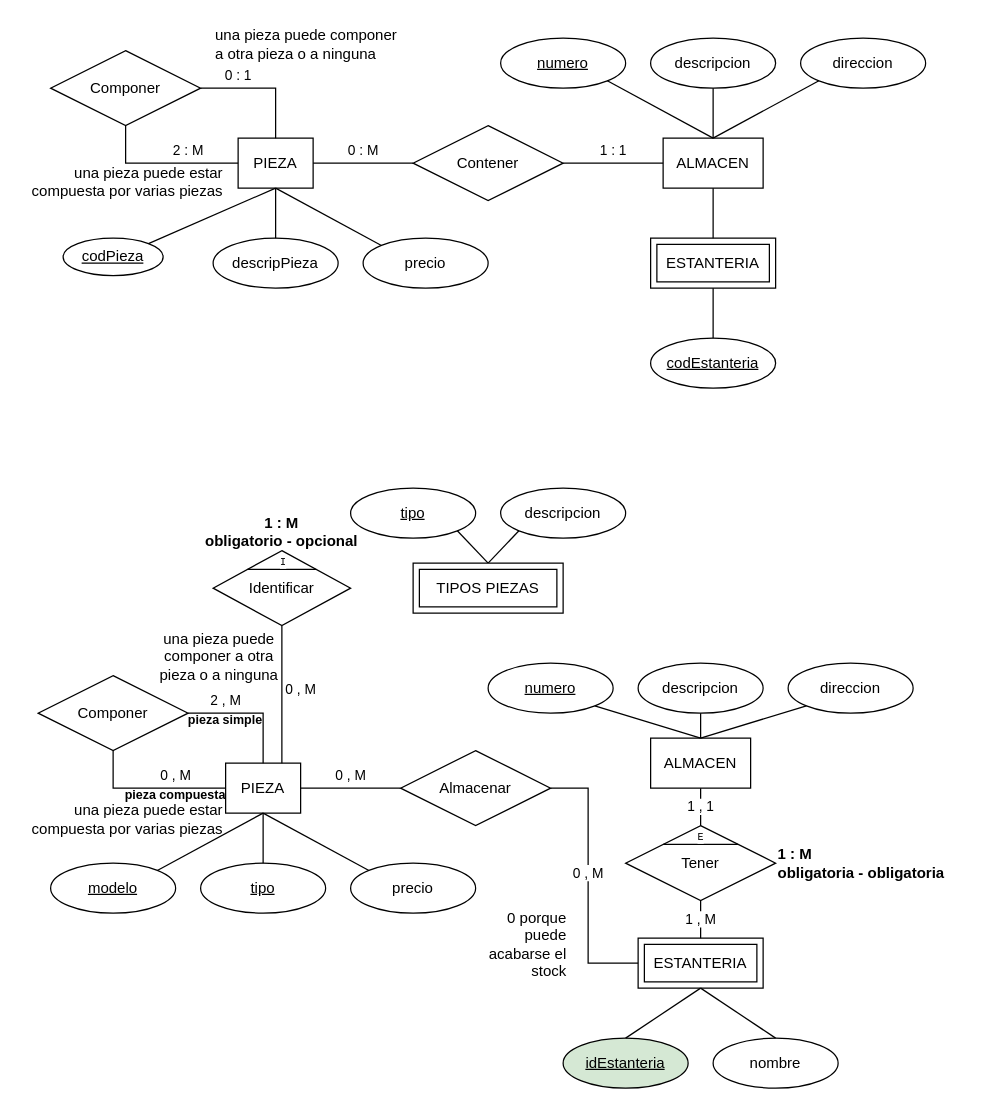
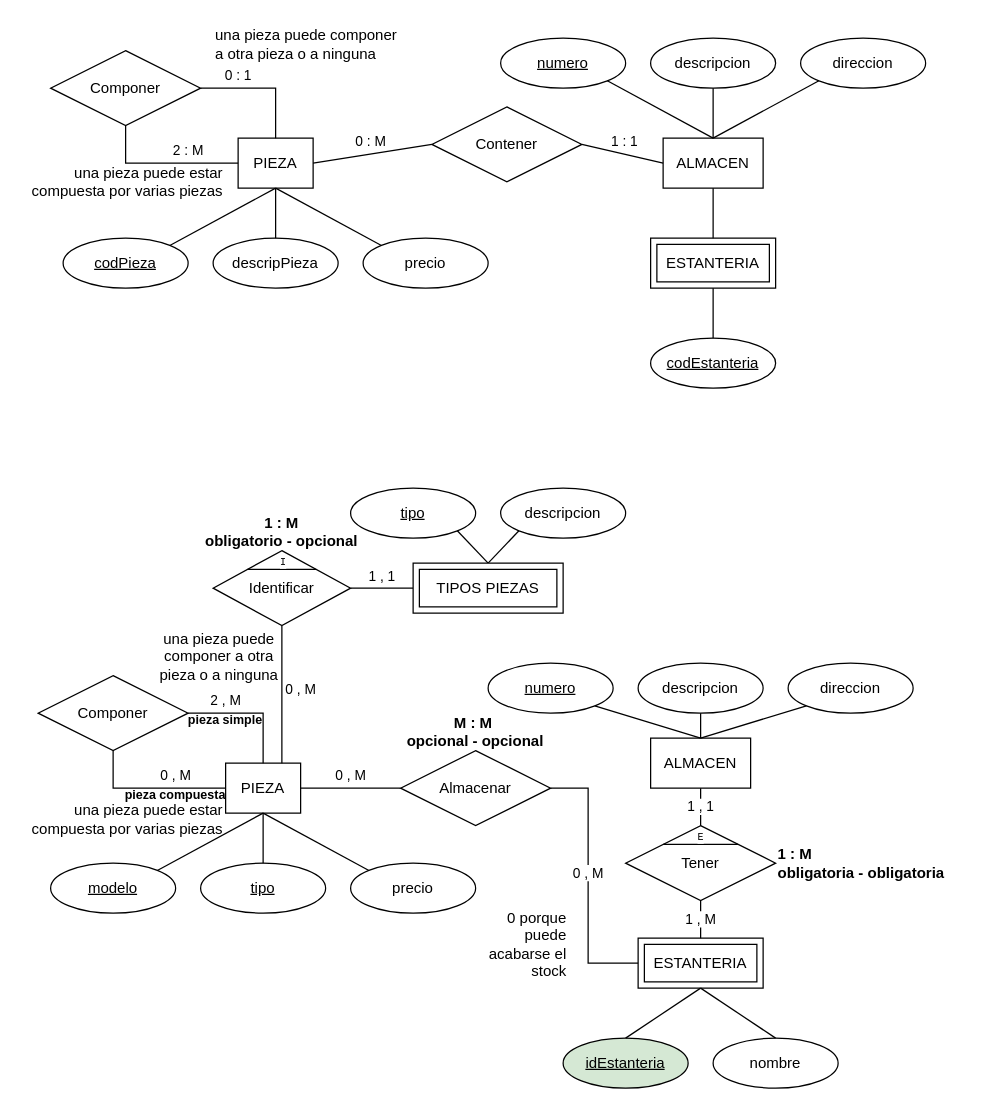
  <mxCell id="0" />
  <mxCell id="1" parent="0" />
  <mxCell id="2" value="PIEZA" style="whiteSpace=wrap;html=1;align=center;" parent="1" vertex="1"><mxGeometry x="190" y="110" width="60" height="40" as="geometry" /></mxCell>
- <mxCell id="3" value="&lt;u&gt;codPieza&lt;/u&gt;" style="ellipse;whiteSpace=wrap;html=1;align=center;" parent="1" vertex="1"><mxGeometry x="50" y="190" width="80" height="30" as="geometry" /></mxCell>
+ <mxCell id="3" value="&lt;u&gt;codPieza&lt;/u&gt;" style="ellipse;whiteSpace=wrap;html=1;align=center;" parent="1" vertex="1"><mxGeometry x="50" y="190" width="100" height="40" as="geometry" /></mxCell>
  <mxCell id="4" value="descripPieza" style="ellipse;whiteSpace=wrap;html=1;align=center;" parent="1" vertex="1"><mxGeometry x="170" y="190" width="100" height="40" as="geometry" /></mxCell>
  <mxCell id="5" value="precio" style="ellipse;whiteSpace=wrap;html=1;align=center;" parent="1" vertex="1"><mxGeometry x="290" y="190" width="100" height="40" as="geometry" /></mxCell>
  <mxCell id="6" value="Componer" style="shape=rhombus;perimeter=rhombusPerimeter;whiteSpace=wrap;html=1;align=center;" parent="1" vertex="1"><mxGeometry x="40" y="40" width="120" height="60" as="geometry" /></mxCell>
  <mxCell id="7" value="0 : 1" style="endArrow=none;html=1;rounded=0;exitX=0.5;exitY=0;exitDx=0;exitDy=0;entryX=1;entryY=0.5;entryDx=0;entryDy=0;edgeStyle=orthogonalEdgeStyle;" parent="1" source="2" target="6" edge="1"><mxGeometry x="0.4" y="-10" relative="1" as="geometry"><mxPoint x="390" y="190" as="sourcePoint" /><mxPoint x="550" y="190" as="targetPoint" /><mxPoint as="offset" /></mxGeometry></mxCell>
  <mxCell id="8" value="2 : M" style="endArrow=none;html=1;rounded=0;exitX=0;exitY=0.5;exitDx=0;exitDy=0;entryX=0.5;entryY=1;entryDx=0;entryDy=0;edgeStyle=orthogonalEdgeStyle;" parent="1" source="2" target="6" edge="1"><mxGeometry x="-0.333" y="-10" relative="1" as="geometry"><mxPoint x="240" y="120" as="sourcePoint" /><mxPoint x="190" y="80" as="targetPoint" /><mxPoint as="offset" /></mxGeometry></mxCell>
  <mxCell id="9" value="una pieza puede componer a otra pieza o a ninguna" style="text;html=1;align=left;verticalAlign=middle;whiteSpace=wrap;rounded=0;" parent="1" vertex="1"><mxGeometry x="170" y="20" width="150" height="30" as="geometry" /></mxCell>
  <mxCell id="10" value="una pieza puede estar compuesta por varias piezas" style="text;html=1;align=right;verticalAlign=middle;whiteSpace=wrap;rounded=0;" parent="1" vertex="1"><mxGeometry x="20" y="130" width="160" height="30" as="geometry" /></mxCell>
  <mxCell id="11" value="" style="endArrow=none;html=1;rounded=0;exitX=0.5;exitY=0;exitDx=0;exitDy=0;entryX=0.5;entryY=1;entryDx=0;entryDy=0;" parent="1" source="4" target="2" edge="1"><mxGeometry width="50" height="50" relative="1" as="geometry"><mxPoint x="360" y="110" as="sourcePoint" /><mxPoint x="410" y="60" as="targetPoint" /></mxGeometry></mxCell>
  <mxCell id="12" value="" style="endArrow=none;html=1;rounded=0;exitX=0;exitY=0;exitDx=0;exitDy=0;entryX=0.5;entryY=1;entryDx=0;entryDy=0;" parent="1" source="5" target="2" edge="1"><mxGeometry width="50" height="50" relative="1" as="geometry"><mxPoint x="230" y="220" as="sourcePoint" /><mxPoint x="230" y="160" as="targetPoint" /></mxGeometry></mxCell>
  <mxCell id="13" value="" style="endArrow=none;html=1;rounded=0;exitX=1;exitY=0;exitDx=0;exitDy=0;entryX=0.5;entryY=1;entryDx=0;entryDy=0;" parent="1" source="3" target="2" edge="1"><mxGeometry width="50" height="50" relative="1" as="geometry"><mxPoint x="315" y="226" as="sourcePoint" /><mxPoint x="230" y="160" as="targetPoint" /></mxGeometry></mxCell>
  <mxCell id="14" value="ALMACEN" style="whiteSpace=wrap;html=1;align=center;" parent="1" vertex="1"><mxGeometry x="530" y="110" width="80" height="40" as="geometry" /></mxCell>
  <mxCell id="15" value="&lt;u&gt;numero&lt;/u&gt;" style="ellipse;whiteSpace=wrap;html=1;align=center;" parent="1" vertex="1"><mxGeometry x="400" y="30" width="100" height="40" as="geometry" /></mxCell>
  <mxCell id="16" value="descripcion" style="ellipse;whiteSpace=wrap;html=1;align=center;" parent="1" vertex="1"><mxGeometry x="520" y="30" width="100" height="40" as="geometry" /></mxCell>
  <mxCell id="17" value="direccion" style="ellipse;whiteSpace=wrap;html=1;align=center;" parent="1" vertex="1"><mxGeometry x="640" y="30" width="100" height="40" as="geometry" /></mxCell>
  <mxCell id="18" value="ESTANTERIA" style="shape=ext;margin=3;double=1;whiteSpace=wrap;html=1;align=center;" parent="1" vertex="1"><mxGeometry x="520" y="190" width="100" height="40" as="geometry" /></mxCell>
  <mxCell id="19" value="" style="endArrow=none;html=1;rounded=0;exitX=0.5;exitY=1;exitDx=0;exitDy=0;entryX=0.5;entryY=0;entryDx=0;entryDy=0;" parent="1" source="14" target="18" edge="1"><mxGeometry width="50" height="50" relative="1" as="geometry"><mxPoint x="530" y="60" as="sourcePoint" /><mxPoint x="580" y="10" as="targetPoint" /></mxGeometry></mxCell>
  <mxCell id="20" value="&lt;u&gt;codEstanteria&lt;/u&gt;" style="ellipse;whiteSpace=wrap;html=1;align=center;" parent="1" vertex="1"><mxGeometry x="520" y="270" width="100" height="40" as="geometry" /></mxCell>
  <mxCell id="21" value="" style="endArrow=none;html=1;rounded=0;entryX=0.5;entryY=0;entryDx=0;entryDy=0;exitX=1;exitY=1;exitDx=0;exitDy=0;" parent="1" source="15" target="14" edge="1"><mxGeometry width="50" height="50" relative="1" as="geometry"><mxPoint x="530" y="60" as="sourcePoint" /><mxPoint x="580" y="10" as="targetPoint" /></mxGeometry></mxCell>
  <mxCell id="22" value="" style="endArrow=none;html=1;rounded=0;entryX=0.5;entryY=0;entryDx=0;entryDy=0;exitX=0;exitY=1;exitDx=0;exitDy=0;" parent="1" source="17" target="14" edge="1"><mxGeometry width="50" height="50" relative="1" as="geometry"><mxPoint x="630" y="80" as="sourcePoint" /><mxPoint x="580" y="120" as="targetPoint" /></mxGeometry></mxCell>
  <mxCell id="23" value="" style="endArrow=none;html=1;rounded=0;entryX=0.5;entryY=0;entryDx=0;entryDy=0;exitX=0.5;exitY=1;exitDx=0;exitDy=0;" parent="1" source="16" target="14" edge="1"><mxGeometry width="50" height="50" relative="1" as="geometry"><mxPoint x="505" y="84" as="sourcePoint" /><mxPoint x="590" y="130" as="targetPoint" /></mxGeometry></mxCell>
  <mxCell id="24" value="" style="endArrow=none;html=1;rounded=0;entryX=0.5;entryY=0;entryDx=0;entryDy=0;exitX=0.5;exitY=1;exitDx=0;exitDy=0;" parent="1" source="18" target="20" edge="1"><mxGeometry width="50" height="50" relative="1" as="geometry"><mxPoint x="580" y="80" as="sourcePoint" /><mxPoint x="580" y="120" as="targetPoint" /></mxGeometry></mxCell>
- <mxCell id="25" value="Contener" style="shape=rhombus;perimeter=rhombusPerimeter;whiteSpace=wrap;html=1;align=center;" parent="1" vertex="1"><mxGeometry x="330" y="100" width="120" height="60" as="geometry" /></mxCell>
+ <mxCell id="25" value="Contener" style="shape=rhombus;perimeter=rhombusPerimeter;whiteSpace=wrap;html=1;align=center;" parent="1" vertex="1"><mxGeometry x="345" y="85" width="120" height="60" as="geometry" /></mxCell>
  <mxCell id="26" value="1 : 1" style="endArrow=none;html=1;rounded=0;exitX=1;exitY=0.5;exitDx=0;exitDy=0;entryX=0;entryY=0.5;entryDx=0;entryDy=0;" parent="1" source="25" target="14" edge="1"><mxGeometry y="10" width="50" height="50" relative="1" as="geometry"><mxPoint x="490" y="80" as="sourcePoint" /><mxPoint x="540" y="30" as="targetPoint" /><mxPoint as="offset" /></mxGeometry></mxCell>
  <mxCell id="27" value="0 : M" style="endArrow=none;html=1;rounded=0;exitX=0;exitY=0.5;exitDx=0;exitDy=0;entryX=1;entryY=0.5;entryDx=0;entryDy=0;" parent="1" source="25" target="2" edge="1"><mxGeometry y="-10" width="50" height="50" relative="1" as="geometry"><mxPoint x="460" y="140" as="sourcePoint" /><mxPoint x="540" y="140" as="targetPoint" /><mxPoint as="offset" /></mxGeometry></mxCell>
  <mxCell id="28" value="PIEZA" style="whiteSpace=wrap;html=1;align=center;" parent="1" vertex="1"><mxGeometry x="180" y="610" width="60" height="40" as="geometry" /></mxCell>
  <mxCell id="29" value="&lt;u&gt;modelo&lt;/u&gt;" style="ellipse;whiteSpace=wrap;html=1;align=center;" parent="1" vertex="1"><mxGeometry x="40" y="690" width="100" height="40" as="geometry" /></mxCell>
  <mxCell id="30" value="precio" style="ellipse;whiteSpace=wrap;html=1;align=center;" parent="1" vertex="1"><mxGeometry x="280" y="690" width="100" height="40" as="geometry" /></mxCell>
  <mxCell id="31" value="Componer" style="shape=rhombus;perimeter=rhombusPerimeter;whiteSpace=wrap;html=1;align=center;" parent="1" vertex="1"><mxGeometry x="30" y="540" width="120" height="60" as="geometry" /></mxCell>
  <mxCell id="32" value="2 , M" style="endArrow=none;html=1;rounded=0;exitX=0.5;exitY=0;exitDx=0;exitDy=0;entryX=1;entryY=0.5;entryDx=0;entryDy=0;edgeStyle=orthogonalEdgeStyle;" parent="1" source="28" target="31" edge="1"><mxGeometry x="0.4" y="-10" relative="1" as="geometry"><mxPoint x="380" y="690" as="sourcePoint" /><mxPoint x="540" y="690" as="targetPoint" /><mxPoint as="offset" /></mxGeometry></mxCell>
  <mxCell id="33" value="0 , M" style="endArrow=none;html=1;rounded=0;exitX=0;exitY=0.5;exitDx=0;exitDy=0;entryX=0.5;entryY=1;entryDx=0;entryDy=0;edgeStyle=orthogonalEdgeStyle;" parent="1" source="28" target="31" edge="1"><mxGeometry x="-0.333" y="-10" relative="1" as="geometry"><mxPoint x="230" y="620" as="sourcePoint" /><mxPoint x="180" y="580" as="targetPoint" /><mxPoint as="offset" /></mxGeometry></mxCell>
  <mxCell id="34" value="una pieza puede componer a otra pieza o a ninguna" style="text;html=1;align=center;verticalAlign=middle;whiteSpace=wrap;rounded=0;" parent="1" vertex="1"><mxGeometry x="120" y="510" width="110" height="30" as="geometry" /></mxCell>
  <mxCell id="35" value="una pieza puede estar compuesta por varias piezas" style="text;html=1;align=right;verticalAlign=middle;whiteSpace=wrap;rounded=0;" parent="1" vertex="1"><mxGeometry x="20" y="640" width="160" height="30" as="geometry" /></mxCell>
  <mxCell id="36" value="" style="endArrow=none;html=1;rounded=0;exitX=0;exitY=0;exitDx=0;exitDy=0;entryX=0.5;entryY=1;entryDx=0;entryDy=0;" parent="1" source="30" target="28" edge="1"><mxGeometry width="50" height="50" relative="1" as="geometry"><mxPoint x="220" y="720" as="sourcePoint" /><mxPoint x="220" y="660" as="targetPoint" /></mxGeometry></mxCell>
  <mxCell id="37" value="" style="endArrow=none;html=1;rounded=0;exitX=1;exitY=0;exitDx=0;exitDy=0;entryX=0.5;entryY=1;entryDx=0;entryDy=0;" parent="1" source="29" target="28" edge="1"><mxGeometry width="50" height="50" relative="1" as="geometry"><mxPoint x="305" y="726" as="sourcePoint" /><mxPoint x="220" y="660" as="targetPoint" /></mxGeometry></mxCell>
  <mxCell id="38" value="ALMACEN" style="whiteSpace=wrap;html=1;align=center;" parent="1" vertex="1"><mxGeometry x="520" y="590" width="80" height="40" as="geometry" /></mxCell>
  <mxCell id="39" value="&lt;u&gt;numero&lt;/u&gt;" style="ellipse;whiteSpace=wrap;html=1;align=center;" parent="1" vertex="1"><mxGeometry x="390" y="530" width="100" height="40" as="geometry" /></mxCell>
  <mxCell id="40" value="descripcion" style="ellipse;whiteSpace=wrap;html=1;align=center;" parent="1" vertex="1"><mxGeometry x="510" y="530" width="100" height="40" as="geometry" /></mxCell>
  <mxCell id="41" value="direccion" style="ellipse;whiteSpace=wrap;html=1;align=center;" parent="1" vertex="1"><mxGeometry x="630" y="530" width="100" height="40" as="geometry" /></mxCell>
  <mxCell id="42" value="ESTANTERIA" style="shape=ext;margin=3;double=1;whiteSpace=wrap;html=1;align=center;" parent="1" vertex="1"><mxGeometry x="510" y="750" width="100" height="40" as="geometry" /></mxCell>
  <mxCell id="43" value="&lt;u&gt;idEstanteria&lt;/u&gt;" style="ellipse;whiteSpace=wrap;html=1;align=center;fillColor=#d5e8d4;" parent="1" vertex="1"><mxGeometry x="450" y="830" width="100" height="40" as="geometry" /></mxCell>
  <mxCell id="44" value="" style="endArrow=none;html=1;rounded=0;entryX=0.5;entryY=0;entryDx=0;entryDy=0;exitX=1;exitY=1;exitDx=0;exitDy=0;" parent="1" source="39" target="38" edge="1"><mxGeometry width="50" height="50" relative="1" as="geometry"><mxPoint x="520" y="540" as="sourcePoint" /><mxPoint x="570" y="490" as="targetPoint" /></mxGeometry></mxCell>
  <mxCell id="45" value="" style="endArrow=none;html=1;rounded=0;entryX=0.5;entryY=0;entryDx=0;entryDy=0;exitX=0;exitY=1;exitDx=0;exitDy=0;" parent="1" source="41" target="38" edge="1"><mxGeometry width="50" height="50" relative="1" as="geometry"><mxPoint x="620" y="560" as="sourcePoint" /><mxPoint x="570" y="600" as="targetPoint" /></mxGeometry></mxCell>
  <mxCell id="46" value="" style="endArrow=none;html=1;rounded=0;entryX=0.5;entryY=0;entryDx=0;entryDy=0;exitX=0.5;exitY=1;exitDx=0;exitDy=0;" parent="1" source="40" target="38" edge="1"><mxGeometry width="50" height="50" relative="1" as="geometry"><mxPoint x="495" y="564" as="sourcePoint" /><mxPoint x="580" y="610" as="targetPoint" /></mxGeometry></mxCell>
  <mxCell id="47" value="" style="endArrow=none;html=1;rounded=0;entryX=0.5;entryY=0;entryDx=0;entryDy=0;exitX=0.5;exitY=1;exitDx=0;exitDy=0;" parent="1" source="42" target="43" edge="1"><mxGeometry width="50" height="50" relative="1" as="geometry"><mxPoint x="570" y="640" as="sourcePoint" /><mxPoint x="570" y="680" as="targetPoint" /></mxGeometry></mxCell>
  <mxCell id="48" value="Almacenar" style="shape=rhombus;perimeter=rhombusPerimeter;whiteSpace=wrap;html=1;align=center;" parent="1" vertex="1"><mxGeometry x="320" y="600" width="120" height="60" as="geometry" /></mxCell>
  <mxCell id="49" value="0 , M" style="endArrow=none;html=1;rounded=0;exitX=1;exitY=0.5;exitDx=0;exitDy=0;entryX=0;entryY=0.5;entryDx=0;entryDy=0;edgeStyle=orthogonalEdgeStyle;" parent="1" source="48" target="42" edge="1"><mxGeometry x="-0.067" width="50" height="50" relative="1" as="geometry"><mxPoint x="480" y="580" as="sourcePoint" /><mxPoint x="530" y="530" as="targetPoint" /><mxPoint as="offset" /><Array as="points"><mxPoint x="470" y="630" /><mxPoint x="470" y="770" /></Array></mxGeometry></mxCell>
  <mxCell id="50" value="0 , M" style="endArrow=none;html=1;rounded=0;exitX=0;exitY=0.5;exitDx=0;exitDy=0;entryX=1;entryY=0.5;entryDx=0;entryDy=0;" parent="1" source="48" target="28" edge="1"><mxGeometry y="-10" width="50" height="50" relative="1" as="geometry"><mxPoint x="450" y="640" as="sourcePoint" /><mxPoint x="530" y="640" as="targetPoint" /><mxPoint as="offset" /></mxGeometry></mxCell>
  <mxCell id="51" value="&lt;u&gt;tipo&lt;/u&gt;" style="ellipse;whiteSpace=wrap;html=1;align=center;" parent="1" vertex="1"><mxGeometry x="160" y="690" width="100" height="40" as="geometry" /></mxCell>
  <mxCell id="52" value="" style="endArrow=none;html=1;rounded=0;exitX=0.5;exitY=0;exitDx=0;exitDy=0;entryX=0.5;entryY=1;entryDx=0;entryDy=0;" parent="1" source="51" target="28" edge="1"><mxGeometry width="50" height="50" relative="1" as="geometry"><mxPoint x="340" y="710" as="sourcePoint" /><mxPoint x="390" y="660" as="targetPoint" /></mxGeometry></mxCell>
  <mxCell id="53" value="&lt;u&gt;tipo&lt;/u&gt;" style="ellipse;whiteSpace=wrap;html=1;align=center;" parent="1" vertex="1"><mxGeometry x="280" y="390" width="100" height="40" as="geometry" /></mxCell>
  <mxCell id="54" value="descripcion" style="ellipse;whiteSpace=wrap;html=1;align=center;" parent="1" vertex="1"><mxGeometry x="400" y="390" width="100" height="40" as="geometry" /></mxCell>
  <mxCell id="55" value="" style="endArrow=none;html=1;rounded=0;entryX=0.5;entryY=0;entryDx=0;entryDy=0;exitX=1;exitY=1;exitDx=0;exitDy=0;" parent="1" source="53" target="73" edge="1"><mxGeometry width="50" height="50" relative="1" as="geometry"><mxPoint x="400" y="540" as="sourcePoint" /><mxPoint x="390" y="450" as="targetPoint" /></mxGeometry></mxCell>
  <mxCell id="56" value="" style="endArrow=none;html=1;rounded=0;entryX=0;entryY=1;entryDx=0;entryDy=0;exitX=0.5;exitY=0;exitDx=0;exitDy=0;" parent="1" source="73" target="54" edge="1"><mxGeometry width="50" height="50" relative="1" as="geometry"><mxPoint x="390" y="450" as="sourcePoint" /><mxPoint x="400" y="460" as="targetPoint" /></mxGeometry></mxCell>
  <mxCell id="57" value="0 , M" style="endArrow=none;html=1;rounded=0;exitX=0.75;exitY=0;exitDx=0;exitDy=0;entryX=0.5;entryY=1;entryDx=0;entryDy=0;edgeStyle=orthogonalEdgeStyle;verticalAlign=bottom;" parent="1" source="28" target="67" edge="1"><mxGeometry x="-0.091" y="-15" relative="1" as="geometry"><mxPoint x="300" y="390" as="sourcePoint" /><mxPoint x="225" y="500" as="targetPoint" /><mxPoint as="offset" /></mxGeometry></mxCell>
+ <mxCell id="58" value="1 , 1" style="endArrow=none;html=1;rounded=0;exitX=0;exitY=0.5;exitDx=0;exitDy=0;entryX=1;entryY=0.5;entryDx=0;entryDy=0;edgeStyle=orthogonalEdgeStyle;verticalAlign=bottom;" parent="1" source="73" target="67" edge="1"><mxGeometry relative="1" as="geometry"><mxPoint x="335" y="470" as="sourcePoint" /><mxPoint x="280" y="470" as="targetPoint" /></mxGeometry></mxCell>
  <mxCell id="59" value="&lt;b&gt;&lt;font style=&quot;font-size: 10px;&quot;&gt;pieza compuesta&lt;/font&gt;&lt;/b&gt;" style="text;html=1;align=center;verticalAlign=middle;whiteSpace=wrap;rounded=0;" parent="1" vertex="1"><mxGeometry x="90" y="620" width="100" height="30" as="geometry" /></mxCell>
  <mxCell id="60" value="&lt;b&gt;&lt;font style=&quot;font-size: 10px;&quot;&gt;pieza simple&lt;/font&gt;&lt;/b&gt;" style="text;html=1;align=center;verticalAlign=middle;whiteSpace=wrap;rounded=0;" parent="1" vertex="1"><mxGeometry x="130" y="560" width="100" height="30" as="geometry" /></mxCell>
  <mxCell id="61" value="nombre" style="ellipse;whiteSpace=wrap;html=1;align=center;" parent="1" vertex="1"><mxGeometry x="570" y="830" width="100" height="40" as="geometry" /></mxCell>
  <mxCell id="62" value="" style="endArrow=none;html=1;rounded=0;entryX=0.5;entryY=1;entryDx=0;entryDy=0;exitX=0.5;exitY=0;exitDx=0;exitDy=0;" parent="1" source="61" target="42" edge="1"><mxGeometry width="50" height="50" relative="1" as="geometry"><mxPoint x="590" y="730" as="sourcePoint" /><mxPoint x="640" y="680" as="targetPoint" /></mxGeometry></mxCell>
  <mxCell id="63" value="1 , M" style="endArrow=none;html=1;rounded=0;exitX=0.5;exitY=0;exitDx=0;exitDy=0;entryX=0.5;entryY=1;entryDx=0;entryDy=0;" parent="1" source="42" target="65" edge="1"><mxGeometry width="50" height="50" relative="1" as="geometry"><mxPoint x="550" y="760" as="sourcePoint" /><mxPoint x="560" y="720" as="targetPoint" /></mxGeometry></mxCell>
  <mxCell id="64" value="1 , 1" style="endArrow=none;html=1;rounded=0;entryX=0.5;entryY=0;entryDx=0;entryDy=0;exitX=0.5;exitY=1;exitDx=0;exitDy=0;" parent="1" source="38" target="65" edge="1"><mxGeometry width="50" height="50" relative="1" as="geometry"><mxPoint x="550" y="760" as="sourcePoint" /><mxPoint x="560" y="660" as="targetPoint" /><Array as="points"><mxPoint x="560" y="640" /></Array></mxGeometry></mxCell>
  <mxCell id="65" value="Tener" style="shape=rhombus;perimeter=rhombusPerimeter;whiteSpace=wrap;html=1;align=center;" parent="1" vertex="1"><mxGeometry x="500" y="660" width="120" height="60" as="geometry" /></mxCell>
  <mxCell id="66" value="&lt;font face=&quot;Courier New&quot;&gt;E&lt;/font&gt;" style="endArrow=none;html=1;rounded=0;exitX=0;exitY=0;exitDx=0;exitDy=0;entryX=1;entryY=0;entryDx=0;entryDy=0;verticalAlign=bottom;fontSize=8;spacing=0;" parent="1" source="65" target="65" edge="1"><mxGeometry width="50" height="50" relative="1" as="geometry"><mxPoint x="830" y="860" as="sourcePoint" /><mxPoint x="880" y="810" as="targetPoint" /></mxGeometry></mxCell>
  <mxCell id="67" value="Identificar" style="shape=rhombus;perimeter=rhombusPerimeter;whiteSpace=wrap;html=1;align=center;" parent="1" vertex="1"><mxGeometry x="170" y="440" width="110" height="60" as="geometry" /></mxCell>
  <mxCell id="68" value="&lt;font face=&quot;Courier New&quot;&gt;I&lt;/font&gt;" style="endArrow=none;html=1;rounded=0;exitX=0;exitY=0;exitDx=0;exitDy=0;entryX=1;entryY=0;entryDx=0;entryDy=0;verticalAlign=bottom;fontSize=8;spacing=0;elbow=horizontal;" parent="1" source="67" target="67" edge="1"><mxGeometry width="50" height="50" relative="1" as="geometry"><mxPoint x="380" y="640" as="sourcePoint" /><mxPoint x="430" y="590" as="targetPoint" /></mxGeometry></mxCell>
  <mxCell id="69" value="0 porque puede acabarse el stock" style="text;html=1;align=right;verticalAlign=middle;whiteSpace=wrap;rounded=0;" parent="1" vertex="1"><mxGeometry x="375" y="740" width="80" height="30" as="geometry" /></mxCell>
  <mxCell id="70" value="&lt;b&gt;1 : M&lt;/b&gt;&lt;div&gt;&lt;b&gt;obligatoria - obligatoria&lt;/b&gt;&lt;/div&gt;" style="text;html=1;align=left;verticalAlign=middle;whiteSpace=wrap;rounded=0;" parent="1" vertex="1"><mxGeometry x="620" y="675" width="150" height="30" as="geometry" /></mxCell>
+ <mxCell id="71" value="&lt;b&gt;M : M&amp;nbsp;&lt;/b&gt;&lt;div style=&quot;&quot;&gt;&lt;b&gt;opcional - opcional&lt;/b&gt;&lt;/div&gt;" style="text;html=1;align=center;verticalAlign=middle;whiteSpace=wrap;rounded=0;" parent="1" vertex="1"><mxGeometry x="315" y="570" width="130" height="30" as="geometry" /></mxCell>
  <mxCell id="72" value="&lt;b&gt;1 : M&lt;/b&gt;&lt;div&gt;&lt;b&gt;obligatorio - opcional&lt;/b&gt;&lt;/div&gt;" style="text;html=1;align=center;verticalAlign=middle;whiteSpace=wrap;rounded=0;" parent="1" vertex="1"><mxGeometry x="160" y="410" width="130" height="30" as="geometry" /></mxCell>
  <mxCell id="73" value="TIPOS PIEZAS" style="shape=ext;margin=3;double=1;whiteSpace=wrap;html=1;align=center;" parent="1" vertex="1"><mxGeometry x="330" y="450" width="120" height="40" as="geometry" /></mxCell>
